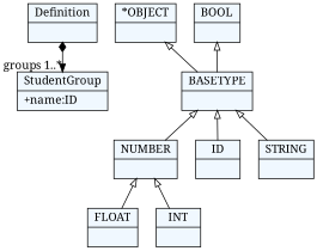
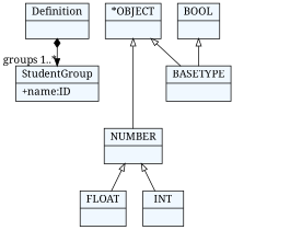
  digraph {
    fontname="Noto Serif"
    fontsize=8
    nodesep=0.3
    node [fillcolor=aliceblue fontname="Noto Serif" shape=record style=filled]
    edge [arrowtail=empty dir=back fontname="Noto Serif"]
    n1 [label="{StudentGroup|+name:ID\l}"]
    n2 [label="{Definition|}"]
-   n3 [label="{ID|}"]
    n4 [label="{NUMBER|}"]
    n5 [label="{FLOAT|}"]
    n6 [label="{INT|}"]
    n7 [label="{BOOL|}"]
    n8 [label="{BASETYPE|}"]
-   n9 [label="{STRING|}"]
    n10 [label="{*OBJECT|}"]
    n2 -> n1 [arrowtail=diamond dir=both headlabel="groups 1..*"]
    n4 -> n5
    n4 -> n6
    n7 -> n8
-   n8 -> n3
-   n8 -> n4
-   n8 -> n9
+   n10 -> n4
    n10 -> n8
  }
